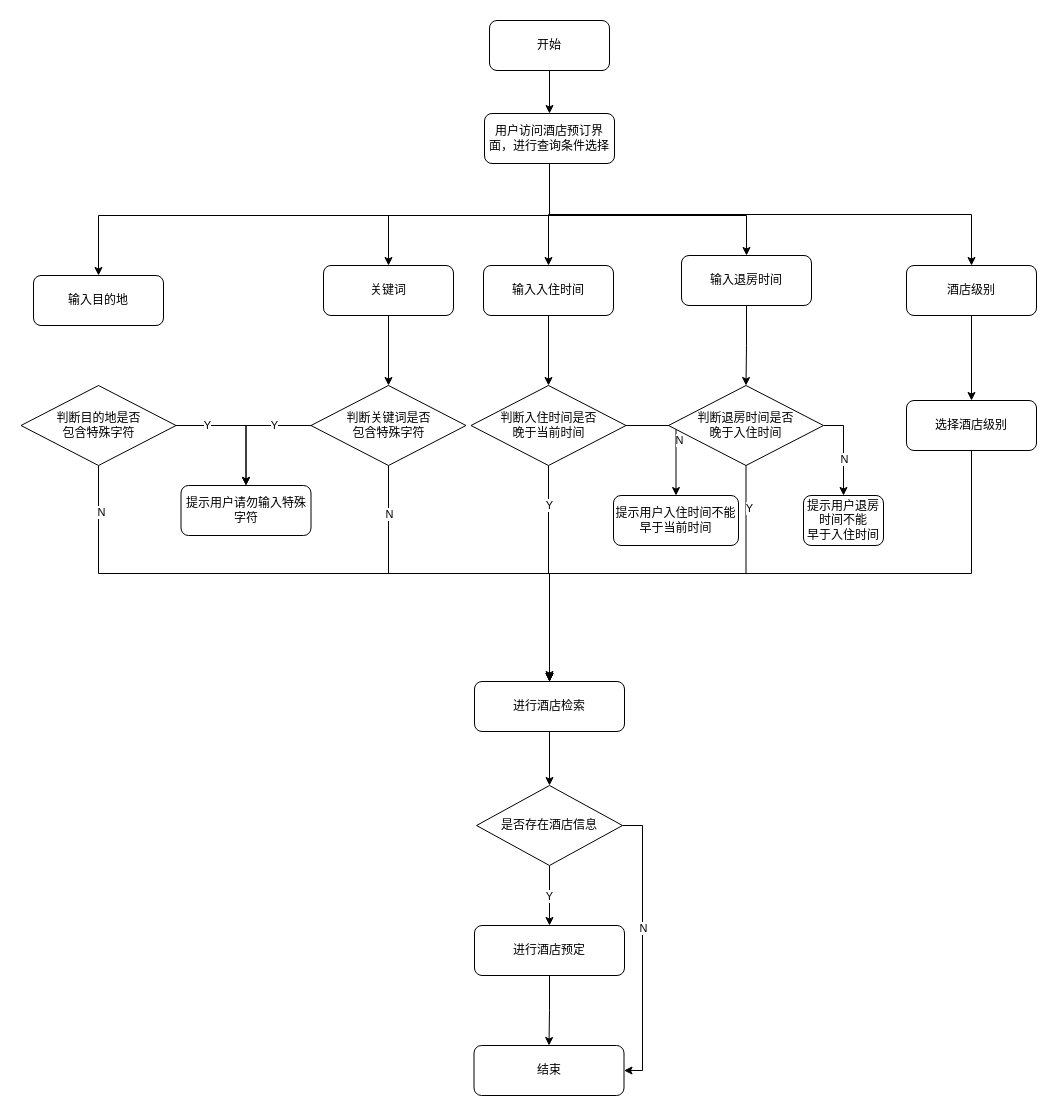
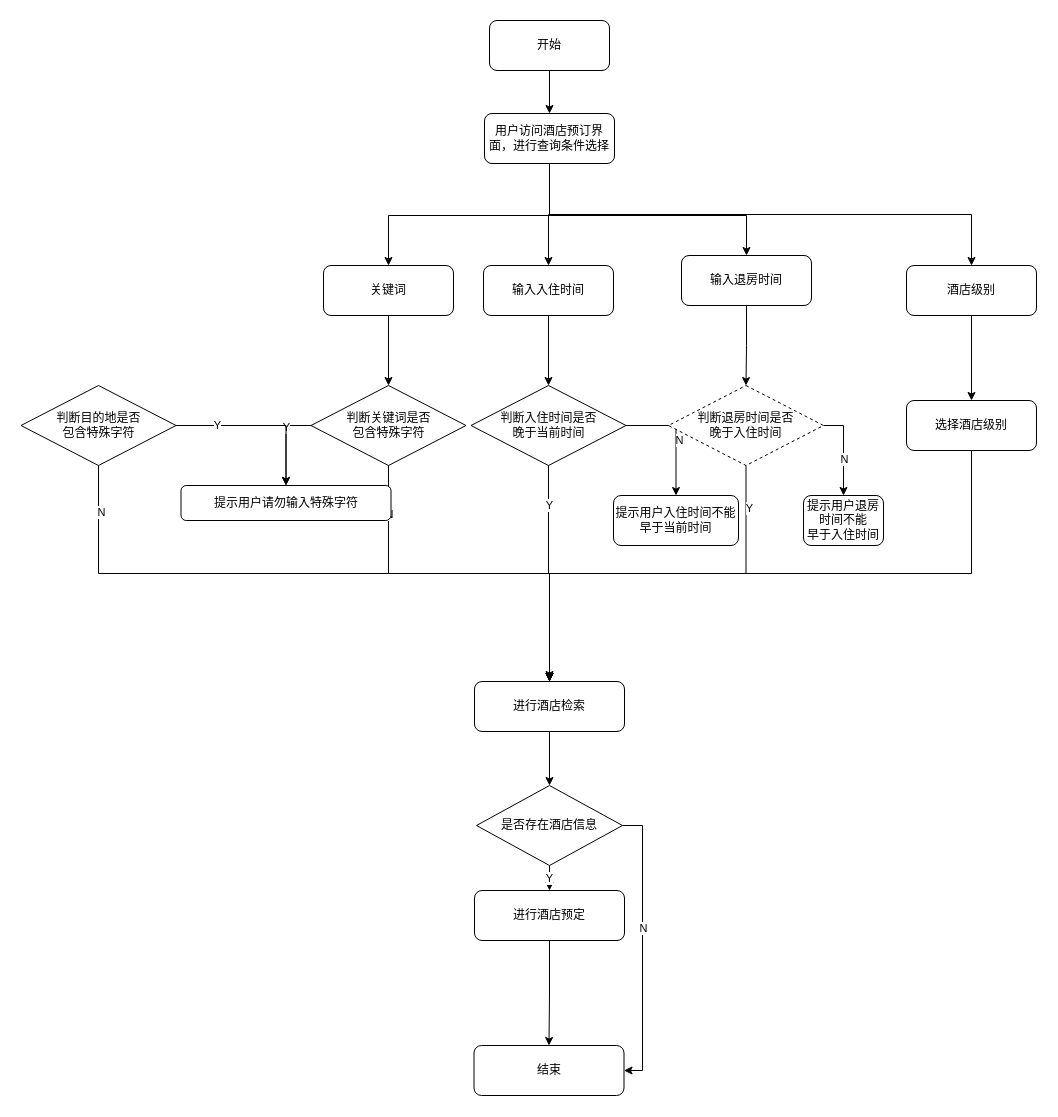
  <mxCell id="0" />
  <mxCell id="1" parent="0" />
  <mxCell id="2" style="edgeStyle=orthogonalEdgeStyle;rounded=0;orthogonalLoop=1;jettySize=auto;html=1;exitX=0.5;exitY=1;exitDx=0;exitDy=0;entryX=0.5;entryY=0;entryDx=0;entryDy=0;" edge="1" parent="1" source="3" target="9"><mxGeometry relative="1" as="geometry" /></mxCell>
  <mxCell id="3" value="开始" style="rounded=1;whiteSpace=wrap;html=1;" vertex="1" parent="1"><mxGeometry x="489" y="20" width="120" height="50" as="geometry" /></mxCell>
- <mxCell id="4" style="edgeStyle=orthogonalEdgeStyle;rounded=0;orthogonalLoop=1;jettySize=auto;html=1;exitX=0.5;exitY=1;exitDx=0;exitDy=0;entryX=0.5;entryY=0;entryDx=0;entryDy=0;" edge="1" parent="1" source="9" target="10"><mxGeometry relative="1" as="geometry"><Array as="points"><mxPoint x="549" y="215" /><mxPoint x="98" y="215" /></Array></mxGeometry></mxCell>
  <mxCell id="5" style="edgeStyle=orthogonalEdgeStyle;rounded=0;orthogonalLoop=1;jettySize=auto;html=1;exitX=0.5;exitY=1;exitDx=0;exitDy=0;entryX=0.5;entryY=0;entryDx=0;entryDy=0;" edge="1" parent="1" source="9" target="14"><mxGeometry relative="1" as="geometry"><Array as="points"><mxPoint x="549" y="215" /><mxPoint x="388" y="215" /></Array></mxGeometry></mxCell>
  <mxCell id="6" style="edgeStyle=orthogonalEdgeStyle;rounded=0;orthogonalLoop=1;jettySize=auto;html=1;exitX=0.5;exitY=1;exitDx=0;exitDy=0;entryX=0.5;entryY=0;entryDx=0;entryDy=0;" edge="1" parent="1" source="9" target="12"><mxGeometry relative="1" as="geometry" /></mxCell>
  <mxCell id="7" style="edgeStyle=orthogonalEdgeStyle;rounded=0;orthogonalLoop=1;jettySize=auto;html=1;exitX=0.5;exitY=1;exitDx=0;exitDy=0;entryX=0.5;entryY=0;entryDx=0;entryDy=0;" edge="1" parent="1" source="9" target="16"><mxGeometry relative="1" as="geometry"><Array as="points"><mxPoint x="549" y="215" /><mxPoint x="746" y="215" /></Array></mxGeometry></mxCell>
  <mxCell id="8" style="edgeStyle=orthogonalEdgeStyle;rounded=0;orthogonalLoop=1;jettySize=auto;html=1;exitX=0.5;exitY=1;exitDx=0;exitDy=0;entryX=0.5;entryY=0;entryDx=0;entryDy=0;" edge="1" parent="1" source="9" target="18"><mxGeometry relative="1" as="geometry" /></mxCell>
  <mxCell id="9" value="用户访问酒店预订界面，进行查询条件选择" style="rounded=1;whiteSpace=wrap;html=1;" vertex="1" parent="1"><mxGeometry x="484" y="113" width="130" height="50" as="geometry" /></mxCell>
- <mxCell id="10" value="输入目的地" style="rounded=1;whiteSpace=wrap;html=1;" vertex="1" parent="1"><mxGeometry x="33" y="275" width="130" height="50" as="geometry" /></mxCell>
  <mxCell id="11" style="edgeStyle=orthogonalEdgeStyle;rounded=0;orthogonalLoop=1;jettySize=auto;html=1;exitX=0.5;exitY=1;exitDx=0;exitDy=0;entryX=0.5;entryY=0;entryDx=0;entryDy=0;" edge="1" parent="1" source="12" target="36"><mxGeometry relative="1" as="geometry" /></mxCell>
  <mxCell id="12" value="输入入住时间" style="rounded=1;whiteSpace=wrap;html=1;" vertex="1" parent="1"><mxGeometry x="483" y="265" width="130" height="50" as="geometry" /></mxCell>
  <mxCell id="13" style="edgeStyle=orthogonalEdgeStyle;rounded=0;orthogonalLoop=1;jettySize=auto;html=1;exitX=0.5;exitY=1;exitDx=0;exitDy=0;entryX=0.5;entryY=0;entryDx=0;entryDy=0;" edge="1" parent="1" source="14" target="26"><mxGeometry relative="1" as="geometry" /></mxCell>
  <mxCell id="14" value="关键词" style="rounded=1;whiteSpace=wrap;html=1;" vertex="1" parent="1"><mxGeometry x="323" y="265" width="130" height="50" as="geometry" /></mxCell>
  <mxCell id="15" style="edgeStyle=orthogonalEdgeStyle;rounded=0;orthogonalLoop=1;jettySize=auto;html=1;exitX=0.5;exitY=1;exitDx=0;exitDy=0;entryX=0.5;entryY=0;entryDx=0;entryDy=0;" edge="1" parent="1" source="16" target="42"><mxGeometry relative="1" as="geometry" /></mxCell>
  <mxCell id="16" value="输入退房时间" style="rounded=1;whiteSpace=wrap;html=1;" vertex="1" parent="1"><mxGeometry x="681" y="255" width="130" height="50" as="geometry" /></mxCell>
  <mxCell id="17" style="edgeStyle=orthogonalEdgeStyle;rounded=0;orthogonalLoop=1;jettySize=auto;html=1;exitX=0.5;exitY=1;exitDx=0;exitDy=0;entryX=0.5;entryY=0;entryDx=0;entryDy=0;" edge="1" parent="1" source="18" target="45"><mxGeometry relative="1" as="geometry" /></mxCell>
  <mxCell id="18" value="酒店级别" style="rounded=1;whiteSpace=wrap;html=1;" vertex="1" parent="1"><mxGeometry x="906" y="265" width="130" height="50" as="geometry" /></mxCell>
  <mxCell id="19" style="edgeStyle=orthogonalEdgeStyle;rounded=0;orthogonalLoop=1;jettySize=auto;html=1;exitX=0.5;exitY=1;exitDx=0;exitDy=0;entryX=0.5;entryY=0;entryDx=0;entryDy=0;" edge="1" parent="1" source="21" target="31"><mxGeometry relative="1" as="geometry" /></mxCell>
  <mxCell id="20" value="N" style="edgeLabel;html=1;align=center;verticalAlign=middle;resizable=0;points=[];" vertex="1" connectable="0" parent="19"><mxGeometry x="-0.862" y="2" relative="1" as="geometry"><mxPoint as="offset" /></mxGeometry></mxCell>
  <mxCell id="21" value="&lt;div&gt;判断目的地是否&lt;/div&gt;&lt;div&gt;包含特殊字符&lt;/div&gt;" style="rhombus;whiteSpace=wrap;html=1;" vertex="1" parent="1"><mxGeometry x="20.5" y="385" width="155" height="80" as="geometry" /></mxCell>
  <mxCell id="22" style="edgeStyle=orthogonalEdgeStyle;rounded=0;orthogonalLoop=1;jettySize=auto;html=1;exitX=0.5;exitY=1;exitDx=0;exitDy=0;" edge="1" parent="1" source="26" target="31"><mxGeometry relative="1" as="geometry" /></mxCell>
  <mxCell id="23" value="N" style="edgeLabel;html=1;align=center;verticalAlign=middle;resizable=0;points=[];" vertex="1" connectable="0" parent="22"><mxGeometry x="-0.745" relative="1" as="geometry"><mxPoint as="offset" /></mxGeometry></mxCell>
  <mxCell id="24" style="edgeStyle=orthogonalEdgeStyle;rounded=0;orthogonalLoop=1;jettySize=auto;html=1;exitX=0;exitY=0.5;exitDx=0;exitDy=0;entryX=0.5;entryY=0;entryDx=0;entryDy=0;" edge="1" parent="1" source="26" target="27"><mxGeometry relative="1" as="geometry" /></mxCell>
  <mxCell id="25" value="Y" style="edgeLabel;html=1;align=center;verticalAlign=middle;resizable=0;points=[];" vertex="1" connectable="0" parent="24"><mxGeometry x="-0.4" y="-1" relative="1" as="geometry"><mxPoint x="1" as="offset" /></mxGeometry></mxCell>
  <mxCell id="26" value="&lt;div&gt;判断关键词是否&lt;/div&gt;&lt;div&gt;包含特殊字符&lt;/div&gt;" style="rhombus;whiteSpace=wrap;html=1;" vertex="1" parent="1"><mxGeometry x="310.5" y="385" width="155" height="80" as="geometry" /></mxCell>
- <mxCell id="27" value="提示用户请勿输入特殊字符" style="rounded=1;whiteSpace=wrap;html=1;" vertex="1" parent="1"><mxGeometry x="180.5" y="485" width="130" height="50" as="geometry" /></mxCell>
+ <mxCell id="27" value="提示用户请勿输入特殊字符" style="rounded=1;whiteSpace=wrap;html=1;" vertex="1" parent="1"><mxGeometry x="180.5" y="485" width="210" height="35" as="geometry" /></mxCell>
  <mxCell id="28" style="edgeStyle=orthogonalEdgeStyle;rounded=0;orthogonalLoop=1;jettySize=auto;html=1;exitX=1;exitY=0.5;exitDx=0;exitDy=0;entryX=0.5;entryY=0;entryDx=0;entryDy=0;" edge="1" parent="1" source="21" target="27"><mxGeometry relative="1" as="geometry" /></mxCell>
  <mxCell id="29" value="Y" style="edgeLabel;html=1;align=center;verticalAlign=middle;resizable=0;points=[];" vertex="1" connectable="0" parent="28"><mxGeometry x="-0.519" y="1" relative="1" as="geometry"><mxPoint as="offset" /></mxGeometry></mxCell>
  <mxCell id="30" style="edgeStyle=orthogonalEdgeStyle;rounded=0;orthogonalLoop=1;jettySize=auto;html=1;exitX=0.5;exitY=1;exitDx=0;exitDy=0;entryX=0.5;entryY=0;entryDx=0;entryDy=0;" edge="1" parent="1" source="31" target="50"><mxGeometry relative="1" as="geometry" /></mxCell>
  <mxCell id="31" value="进行酒店检索" style="rounded=1;whiteSpace=wrap;html=1;" vertex="1" parent="1"><mxGeometry x="474" y="681" width="150" height="50" as="geometry" /></mxCell>
  <mxCell id="32" style="edgeStyle=orthogonalEdgeStyle;rounded=0;orthogonalLoop=1;jettySize=auto;html=1;exitX=0.5;exitY=1;exitDx=0;exitDy=0;entryX=0.5;entryY=0;entryDx=0;entryDy=0;" edge="1" parent="1" source="36" target="31"><mxGeometry relative="1" as="geometry" /></mxCell>
  <mxCell id="33" value="Y" style="edgeLabel;html=1;align=center;verticalAlign=middle;resizable=0;points=[];" vertex="1" connectable="0" parent="32"><mxGeometry x="-0.641" relative="1" as="geometry"><mxPoint as="offset" /></mxGeometry></mxCell>
  <mxCell id="34" style="edgeStyle=orthogonalEdgeStyle;rounded=0;orthogonalLoop=1;jettySize=auto;html=1;exitX=1;exitY=0.5;exitDx=0;exitDy=0;entryX=0.5;entryY=0;entryDx=0;entryDy=0;" edge="1" parent="1" source="36" target="37"><mxGeometry relative="1" as="geometry" /></mxCell>
  <mxCell id="35" value="N" style="edgeLabel;html=1;align=center;verticalAlign=middle;resizable=0;points=[];" vertex="1" connectable="0" parent="34"><mxGeometry x="0.056" y="3" relative="1" as="geometry"><mxPoint y="1" as="offset" /></mxGeometry></mxCell>
  <mxCell id="36" value="&lt;div&gt;判断入住时间是否&lt;/div&gt;&lt;div&gt;晚于当前时间&lt;/div&gt;" style="rhombus;whiteSpace=wrap;html=1;" vertex="1" parent="1"><mxGeometry x="470.5" y="385" width="155" height="80" as="geometry" /></mxCell>
  <mxCell id="37" value="&lt;div&gt;提示用户入住时间不能&lt;/div&gt;&lt;div&gt;早于当前时间&lt;/div&gt;" style="rounded=1;whiteSpace=wrap;html=1;" vertex="1" parent="1"><mxGeometry x="613" y="495" width="125" height="50" as="geometry" /></mxCell>
  <mxCell id="38" style="edgeStyle=orthogonalEdgeStyle;rounded=0;orthogonalLoop=1;jettySize=auto;html=1;exitX=0.5;exitY=1;exitDx=0;exitDy=0;entryX=0.5;entryY=0;entryDx=0;entryDy=0;" edge="1" parent="1" source="42" target="31"><mxGeometry relative="1" as="geometry" /></mxCell>
  <mxCell id="39" value="Y" style="edgeLabel;html=1;align=center;verticalAlign=middle;resizable=0;points=[];" vertex="1" connectable="0" parent="38"><mxGeometry x="-0.796" y="3" relative="1" as="geometry"><mxPoint as="offset" /></mxGeometry></mxCell>
  <mxCell id="40" style="edgeStyle=orthogonalEdgeStyle;rounded=0;orthogonalLoop=1;jettySize=auto;html=1;exitX=1;exitY=0.5;exitDx=0;exitDy=0;entryX=0.5;entryY=0;entryDx=0;entryDy=0;" edge="1" parent="1" source="42" target="43"><mxGeometry relative="1" as="geometry" /></mxCell>
  <mxCell id="41" value="N" style="edgeLabel;html=1;align=center;verticalAlign=middle;resizable=0;points=[];" vertex="1" connectable="0" parent="40"><mxGeometry x="0.178" relative="1" as="geometry"><mxPoint as="offset" /></mxGeometry></mxCell>
- <mxCell id="42" value="&lt;div&gt;判断退房时间是否&lt;/div&gt;&lt;div&gt;晚于入住时间&lt;/div&gt;" style="rhombus;whiteSpace=wrap;html=1;" vertex="1" parent="1"><mxGeometry x="668" y="385" width="155" height="80" as="geometry" /></mxCell>
+ <mxCell id="42" value="&lt;div&gt;判断退房时间是否&lt;/div&gt;&lt;div&gt;晚于入住时间&lt;/div&gt;" style="rhombus;whiteSpace=wrap;html=1;dashed=1;" vertex="1" parent="1"><mxGeometry x="668" y="385" width="155" height="80" as="geometry" /></mxCell>
  <mxCell id="43" value="&lt;div&gt;提示用户退房时间不能&lt;/div&gt;&lt;div&gt;早于入住时间&lt;/div&gt;" style="rounded=1;whiteSpace=wrap;html=1;" vertex="1" parent="1"><mxGeometry x="803" y="495" width="80" height="50" as="geometry" /></mxCell>
  <mxCell id="44" style="edgeStyle=orthogonalEdgeStyle;rounded=0;orthogonalLoop=1;jettySize=auto;html=1;exitX=0.5;exitY=1;exitDx=0;exitDy=0;entryX=0.5;entryY=0;entryDx=0;entryDy=0;" edge="1" parent="1"><mxGeometry relative="1" as="geometry"><mxPoint x="971" y="448" as="sourcePoint" /><mxPoint x="549" y="679" as="targetPoint" /><Array as="points"><mxPoint x="971" y="573" /><mxPoint x="549" y="573" /></Array></mxGeometry></mxCell>
  <mxCell id="45" value="选择酒店级别" style="rounded=1;whiteSpace=wrap;html=1;" vertex="1" parent="1"><mxGeometry x="906" y="400" width="130" height="50" as="geometry" /></mxCell>
  <mxCell id="46" style="edgeStyle=orthogonalEdgeStyle;rounded=0;orthogonalLoop=1;jettySize=auto;html=1;exitX=0.5;exitY=1;exitDx=0;exitDy=0;entryX=0.5;entryY=0;entryDx=0;entryDy=0;" edge="1" parent="1" source="50" target="52"><mxGeometry relative="1" as="geometry" /></mxCell>
  <mxCell id="47" value="Y" style="edgeLabel;html=1;align=center;verticalAlign=middle;resizable=0;points=[];" vertex="1" connectable="0" parent="46"><mxGeometry x="-0.012" y="-1" relative="1" as="geometry"><mxPoint as="offset" /></mxGeometry></mxCell>
  <mxCell id="48" style="edgeStyle=orthogonalEdgeStyle;rounded=0;orthogonalLoop=1;jettySize=auto;html=1;exitX=1;exitY=0.5;exitDx=0;exitDy=0;entryX=1;entryY=0.5;entryDx=0;entryDy=0;" edge="1" parent="1" source="50" target="53"><mxGeometry relative="1" as="geometry" /></mxCell>
  <mxCell id="49" value="N" style="edgeLabel;html=1;align=center;verticalAlign=middle;resizable=0;points=[];" vertex="1" connectable="0" parent="48"><mxGeometry x="-0.138" relative="1" as="geometry"><mxPoint as="offset" /></mxGeometry></mxCell>
  <mxCell id="50" value="是否存在酒店信息" style="rhombus;whiteSpace=wrap;html=1;" vertex="1" parent="1"><mxGeometry x="476" y="785" width="146" height="80" as="geometry" /></mxCell>
  <mxCell id="51" style="edgeStyle=orthogonalEdgeStyle;rounded=0;orthogonalLoop=1;jettySize=auto;html=1;exitX=0.5;exitY=1;exitDx=0;exitDy=0;" edge="1" parent="1" source="52" target="53"><mxGeometry relative="1" as="geometry" /></mxCell>
- <mxCell id="52" value="进行酒店预定" style="rounded=1;whiteSpace=wrap;html=1;" vertex="1" parent="1"><mxGeometry x="474" y="925" width="150" height="50" as="geometry" /></mxCell>
+ <mxCell id="52" value="进行酒店预定" style="rounded=1;whiteSpace=wrap;html=1;" vertex="1" parent="1"><mxGeometry x="474" y="890" width="150" height="50" as="geometry" /></mxCell>
  <mxCell id="53" value="结束" style="rounded=1;whiteSpace=wrap;html=1;" vertex="1" parent="1"><mxGeometry x="473.5" y="1045" width="150" height="50" as="geometry" /></mxCell>
